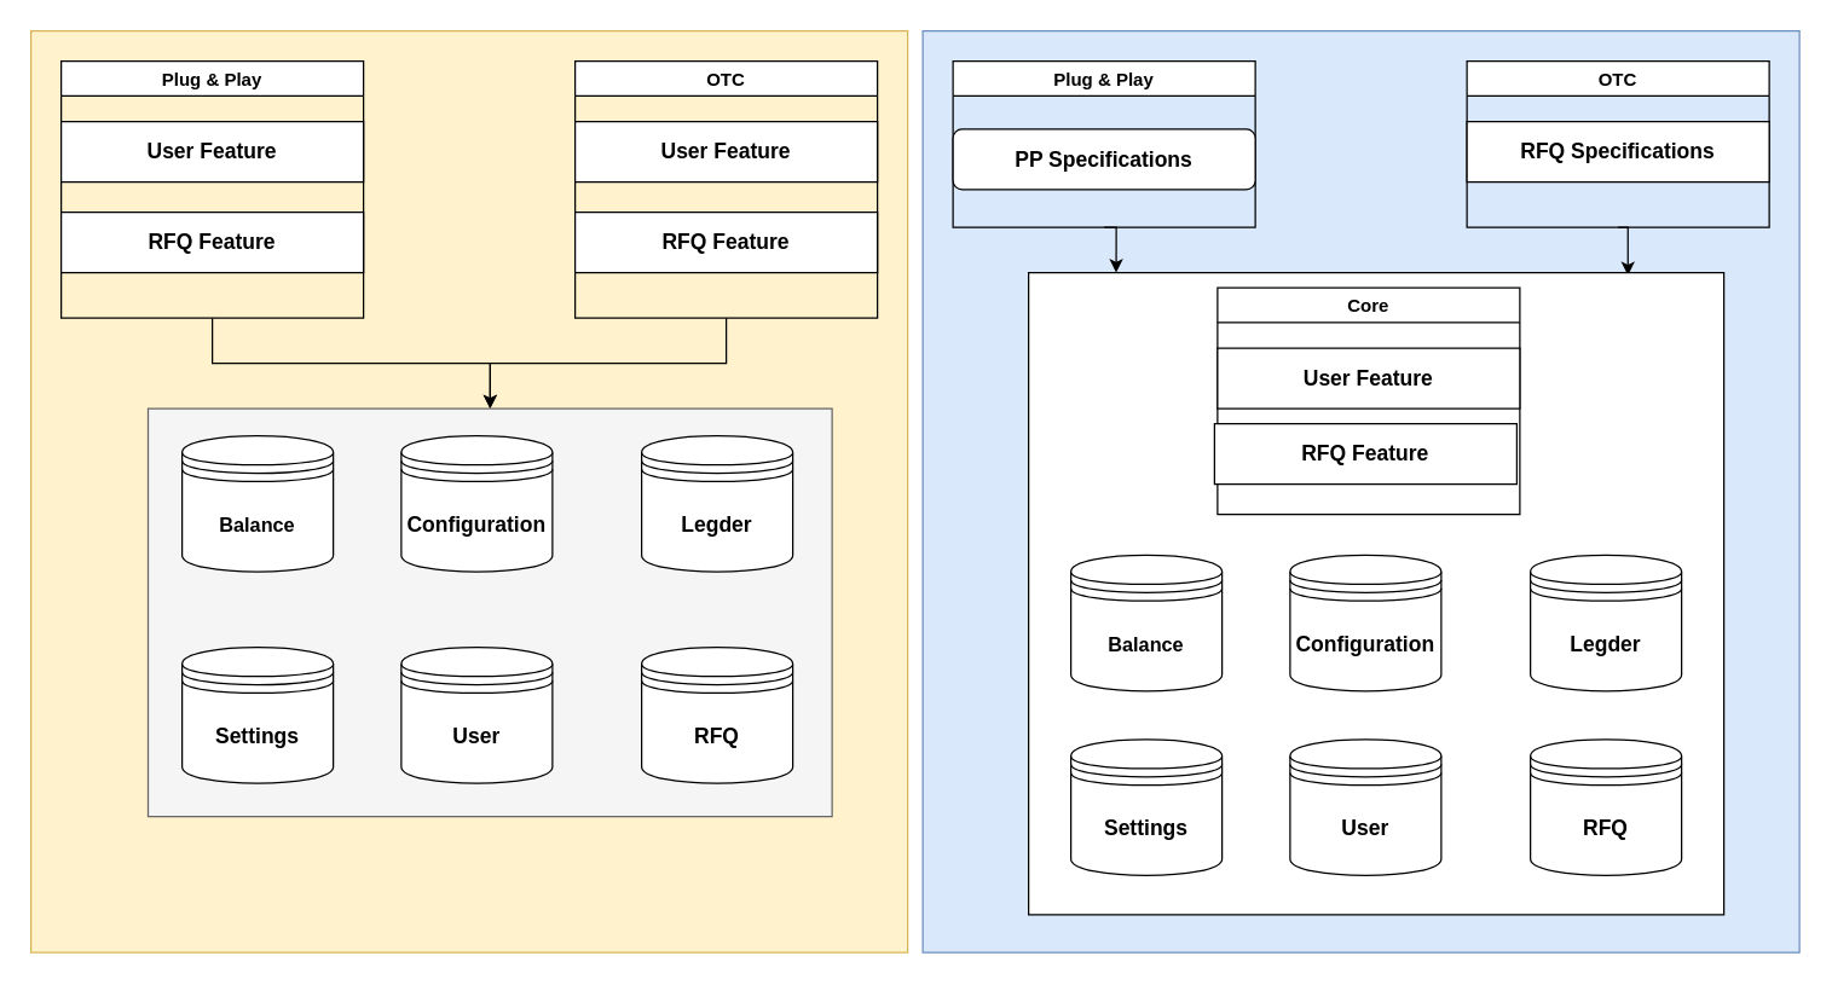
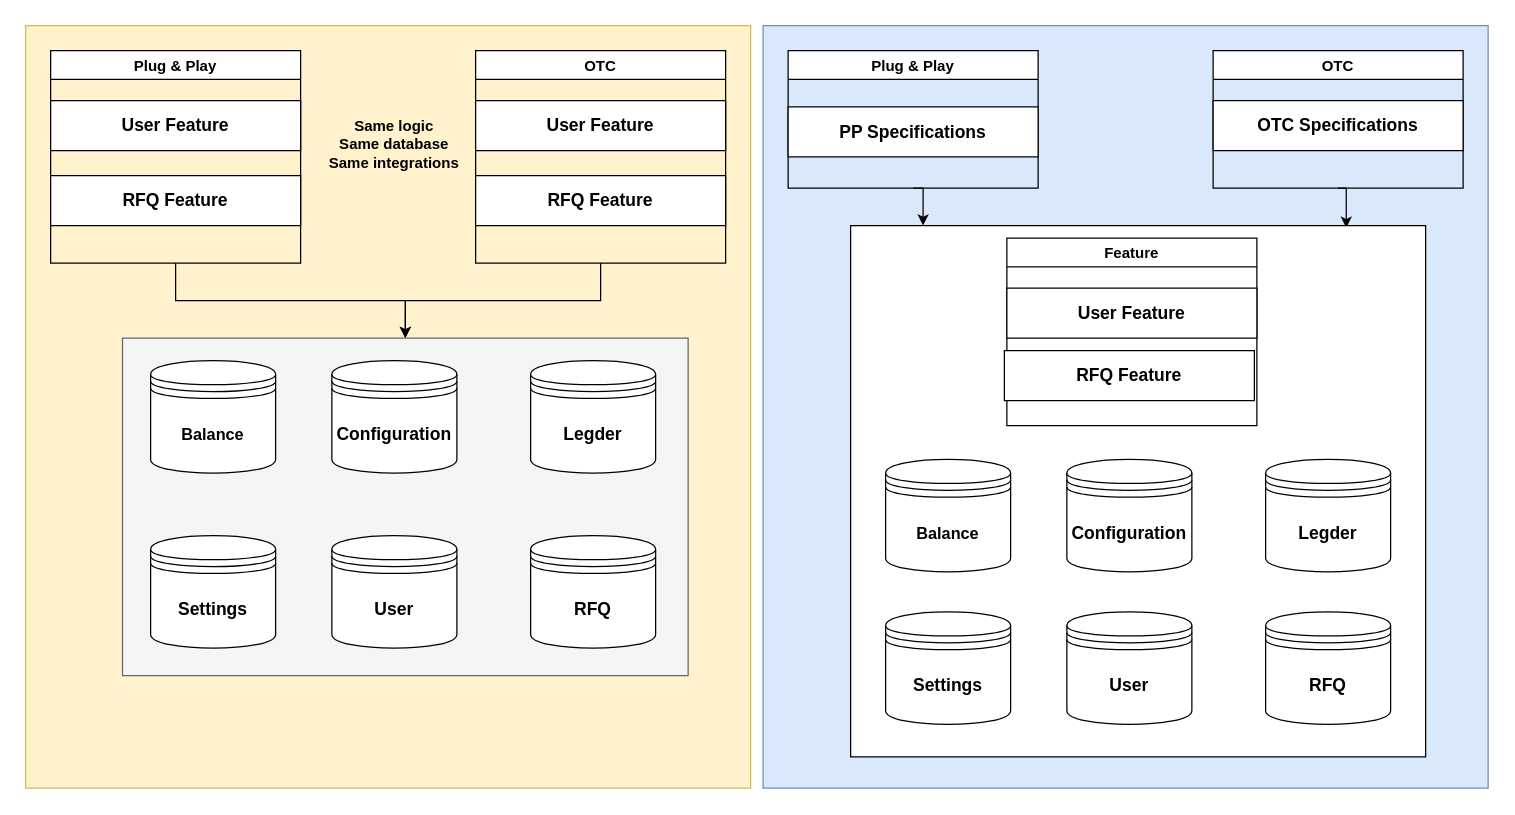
  <mxCell id="0" />
  <mxCell id="1" parent="0" />
  <mxCell id="2" value="" style="rounded=0;whiteSpace=wrap;html=1;fontSize=13;fillColor=#e1d5e7;strokeColor=#9673a6;" vertex="1" parent="1"><mxGeometry x="70" y="270" width="500" height="270" as="geometry" /></mxCell>
  <mxCell id="3" value="" style="rounded=0;whiteSpace=wrap;html=1;fillColor=#fff2cc;strokeColor=#d6b656;" vertex="1" parent="1"><mxGeometry x="20" y="20" width="580" height="610" as="geometry" /></mxCell>
  <mxCell id="4" style="edgeStyle=orthogonalEdgeStyle;rounded=0;orthogonalLoop=1;jettySize=auto;html=1;exitX=0.5;exitY=1;exitDx=0;exitDy=0;fontSize=13;" edge="1" parent="1" source="5" target="20"><mxGeometry relative="1" as="geometry" /></mxCell>
  <mxCell id="5" value="Plug &amp; Play" style="swimlane;" vertex="1" parent="1"><mxGeometry x="40" y="40" width="200" height="170" as="geometry" /></mxCell>
  <mxCell id="6" value="User Feature" style="rounded=0;whiteSpace=wrap;html=1;fontStyle=1;fontSize=14;" vertex="1" parent="5"><mxGeometry y="40" width="200" height="40" as="geometry" /></mxCell>
  <mxCell id="7" style="edgeStyle=orthogonalEdgeStyle;rounded=0;orthogonalLoop=1;jettySize=auto;html=1;exitX=0.5;exitY=1;exitDx=0;exitDy=0;fontSize=13;entryX=0.5;entryY=0;entryDx=0;entryDy=0;" edge="1" parent="1" source="8" target="20"><mxGeometry relative="1" as="geometry"><mxPoint x="320" y="270" as="targetPoint" /></mxGeometry></mxCell>
  <mxCell id="8" value="OTC" style="swimlane;" vertex="1" parent="1"><mxGeometry x="380" y="40" width="200" height="170" as="geometry" /></mxCell>
  <mxCell id="9" value="User Feature" style="rounded=0;whiteSpace=wrap;html=1;fontStyle=1;fontSize=14;" vertex="1" parent="8"><mxGeometry y="40" width="200" height="40" as="geometry" /></mxCell>
  <mxCell id="10" value="RFQ Feature" style="rounded=0;whiteSpace=wrap;html=1;fontStyle=1;fontSize=14;" vertex="1" parent="1"><mxGeometry x="40" y="140" width="200" height="40" as="geometry" /></mxCell>
  <mxCell id="11" value="RFQ Feature" style="rounded=0;whiteSpace=wrap;html=1;fontStyle=1;fontSize=14;" vertex="1" parent="1"><mxGeometry x="380" y="140" width="200" height="40" as="geometry" /></mxCell>
+ <mxCell id="12" value="Same logic&lt;br&gt;Same database&lt;br&gt;Same integrations" style="text;html=1;strokeColor=none;fillColor=none;align=center;verticalAlign=middle;whiteSpace=wrap;rounded=0;fontStyle=1" vertex="1" parent="1"><mxGeometry x="250" y="90" width="130" height="50" as="geometry" /></mxCell>
  <mxCell id="13" value="" style="rounded=0;whiteSpace=wrap;html=1;fillColor=#dae8fc;strokeColor=#6c8ebf;" vertex="1" parent="1"><mxGeometry x="610" y="20" width="580" height="610" as="geometry" /></mxCell>
  <mxCell id="14" style="edgeStyle=orthogonalEdgeStyle;rounded=0;orthogonalLoop=1;jettySize=auto;html=1;exitX=0.5;exitY=1;exitDx=0;exitDy=0;entryX=0.126;entryY=0;entryDx=0;entryDy=0;entryPerimeter=0;fontSize=13;" edge="1" parent="1" source="15" target="27"><mxGeometry relative="1" as="geometry" /></mxCell>
  <mxCell id="15" value="Plug &amp; Play" style="swimlane;" vertex="1" parent="1"><mxGeometry x="630" y="40" width="200" height="110" as="geometry" /></mxCell>
  <mxCell id="16" style="edgeStyle=orthogonalEdgeStyle;rounded=0;orthogonalLoop=1;jettySize=auto;html=1;exitX=0.5;exitY=1;exitDx=0;exitDy=0;entryX=0.862;entryY=0.004;entryDx=0;entryDy=0;entryPerimeter=0;fontSize=13;" edge="1" parent="1" source="17" target="27"><mxGeometry relative="1" as="geometry" /></mxCell>
  <mxCell id="17" value="OTC" style="swimlane;" vertex="1" parent="1"><mxGeometry x="970" y="40" width="200" height="110" as="geometry" /></mxCell>
- <mxCell id="18" value="RFQ Specifications" style="rounded=0;whiteSpace=wrap;html=1;fontStyle=1;fontSize=14;" vertex="1" parent="17"><mxGeometry y="40" width="200" height="40" as="geometry" /></mxCell>
- <mxCell id="19" value="PP Specifications" style="whiteSpace=wrap;html=1;fontStyle=1;fontSize=14;rounded=1;" vertex="1" parent="1"><mxGeometry x="630" y="85" width="200" height="40" as="geometry" /></mxCell>
+ <mxCell id="18" value="OTC Specifications" style="rounded=0;whiteSpace=wrap;html=1;fontStyle=1;fontSize=14;" vertex="1" parent="17"><mxGeometry y="40" width="200" height="40" as="geometry" /></mxCell>
+ <mxCell id="19" value="PP Specifications" style="rounded=0;whiteSpace=wrap;html=1;fontStyle=1;fontSize=14;" vertex="1" parent="1"><mxGeometry x="630" y="85" width="200" height="40" as="geometry" /></mxCell>
  <mxCell id="20" value="" style="rounded=0;whiteSpace=wrap;html=1;fontSize=13;fillColor=#f5f5f5;strokeColor=#666666;fontColor=#333333;" vertex="1" parent="1"><mxGeometry x="97.5" y="270" width="452.5" height="270" as="geometry" /></mxCell>
  <mxCell id="21" value="RFQ" style="shape=datastore;whiteSpace=wrap;html=1;fontStyle=1;fontSize=14;" vertex="1" parent="1"><mxGeometry x="424" y="428" width="100" height="90" as="geometry" /></mxCell>
  <mxCell id="22" value="Legder" style="shape=datastore;whiteSpace=wrap;html=1;fontStyle=1;fontSize=14;" vertex="1" parent="1"><mxGeometry x="424" y="288" width="100" height="90" as="geometry" /></mxCell>
  <mxCell id="23" value="Configuration" style="shape=datastore;whiteSpace=wrap;html=1;fontStyle=1;fontSize=14;" vertex="1" parent="1"><mxGeometry x="265" y="288" width="100" height="90" as="geometry" /></mxCell>
  <mxCell id="24" value="Balance" style="shape=datastore;whiteSpace=wrap;html=1;fontStyle=1;fontSize=13;" vertex="1" parent="1"><mxGeometry x="120" y="288" width="100" height="90" as="geometry" /></mxCell>
  <mxCell id="25" value="Settings" style="shape=datastore;whiteSpace=wrap;html=1;fontStyle=1;fontSize=14;" vertex="1" parent="1"><mxGeometry x="120" y="428" width="100" height="90" as="geometry" /></mxCell>
  <mxCell id="26" value="User" style="shape=datastore;whiteSpace=wrap;html=1;fontStyle=1;fontSize=14;" vertex="1" parent="1"><mxGeometry x="265" y="428" width="100" height="90" as="geometry" /></mxCell>
  <mxCell id="27" value="" style="rounded=0;whiteSpace=wrap;html=1;fontSize=13;" vertex="1" parent="1"><mxGeometry x="680" y="180" width="460" height="425" as="geometry" /></mxCell>
  <mxCell id="28" value="Balance" style="shape=datastore;whiteSpace=wrap;html=1;fontStyle=1;fontSize=13;" vertex="1" parent="1"><mxGeometry x="708" y="367" width="100" height="90" as="geometry" /></mxCell>
  <mxCell id="29" value="Configuration" style="shape=datastore;whiteSpace=wrap;html=1;fontStyle=1;fontSize=14;" vertex="1" parent="1"><mxGeometry x="853" y="367" width="100" height="90" as="geometry" /></mxCell>
  <mxCell id="30" value="Legder" style="shape=datastore;whiteSpace=wrap;html=1;fontStyle=1;fontSize=14;" vertex="1" parent="1"><mxGeometry x="1012" y="367" width="100" height="90" as="geometry" /></mxCell>
  <mxCell id="31" value="RFQ" style="shape=datastore;whiteSpace=wrap;html=1;fontStyle=1;fontSize=14;" vertex="1" parent="1"><mxGeometry x="1012" y="489" width="100" height="90" as="geometry" /></mxCell>
  <mxCell id="32" value="User" style="shape=datastore;whiteSpace=wrap;html=1;fontStyle=1;fontSize=14;" vertex="1" parent="1"><mxGeometry x="853" y="489" width="100" height="90" as="geometry" /></mxCell>
  <mxCell id="33" value="Settings" style="shape=datastore;whiteSpace=wrap;html=1;fontStyle=1;fontSize=14;" vertex="1" parent="1"><mxGeometry x="708" y="489" width="100" height="90" as="geometry" /></mxCell>
- <mxCell id="34" value="Core" style="swimlane;startSize=23;" vertex="1" parent="1"><mxGeometry x="805" y="190" width="200" height="150" as="geometry" /></mxCell>
+ <mxCell id="34" value="Feature" style="swimlane;startSize=23;" vertex="1" parent="1"><mxGeometry x="805" y="190" width="200" height="150" as="geometry" /></mxCell>
  <mxCell id="35" value="User Feature" style="rounded=0;whiteSpace=wrap;html=1;fontStyle=1;fontSize=14;" vertex="1" parent="34"><mxGeometry y="40" width="200" height="40" as="geometry" /></mxCell>
  <mxCell id="36" value="RFQ Feature" style="rounded=0;whiteSpace=wrap;html=1;fontStyle=1;fontSize=14;" vertex="1" parent="1"><mxGeometry x="803" y="280" width="200" height="40" as="geometry" /></mxCell>
